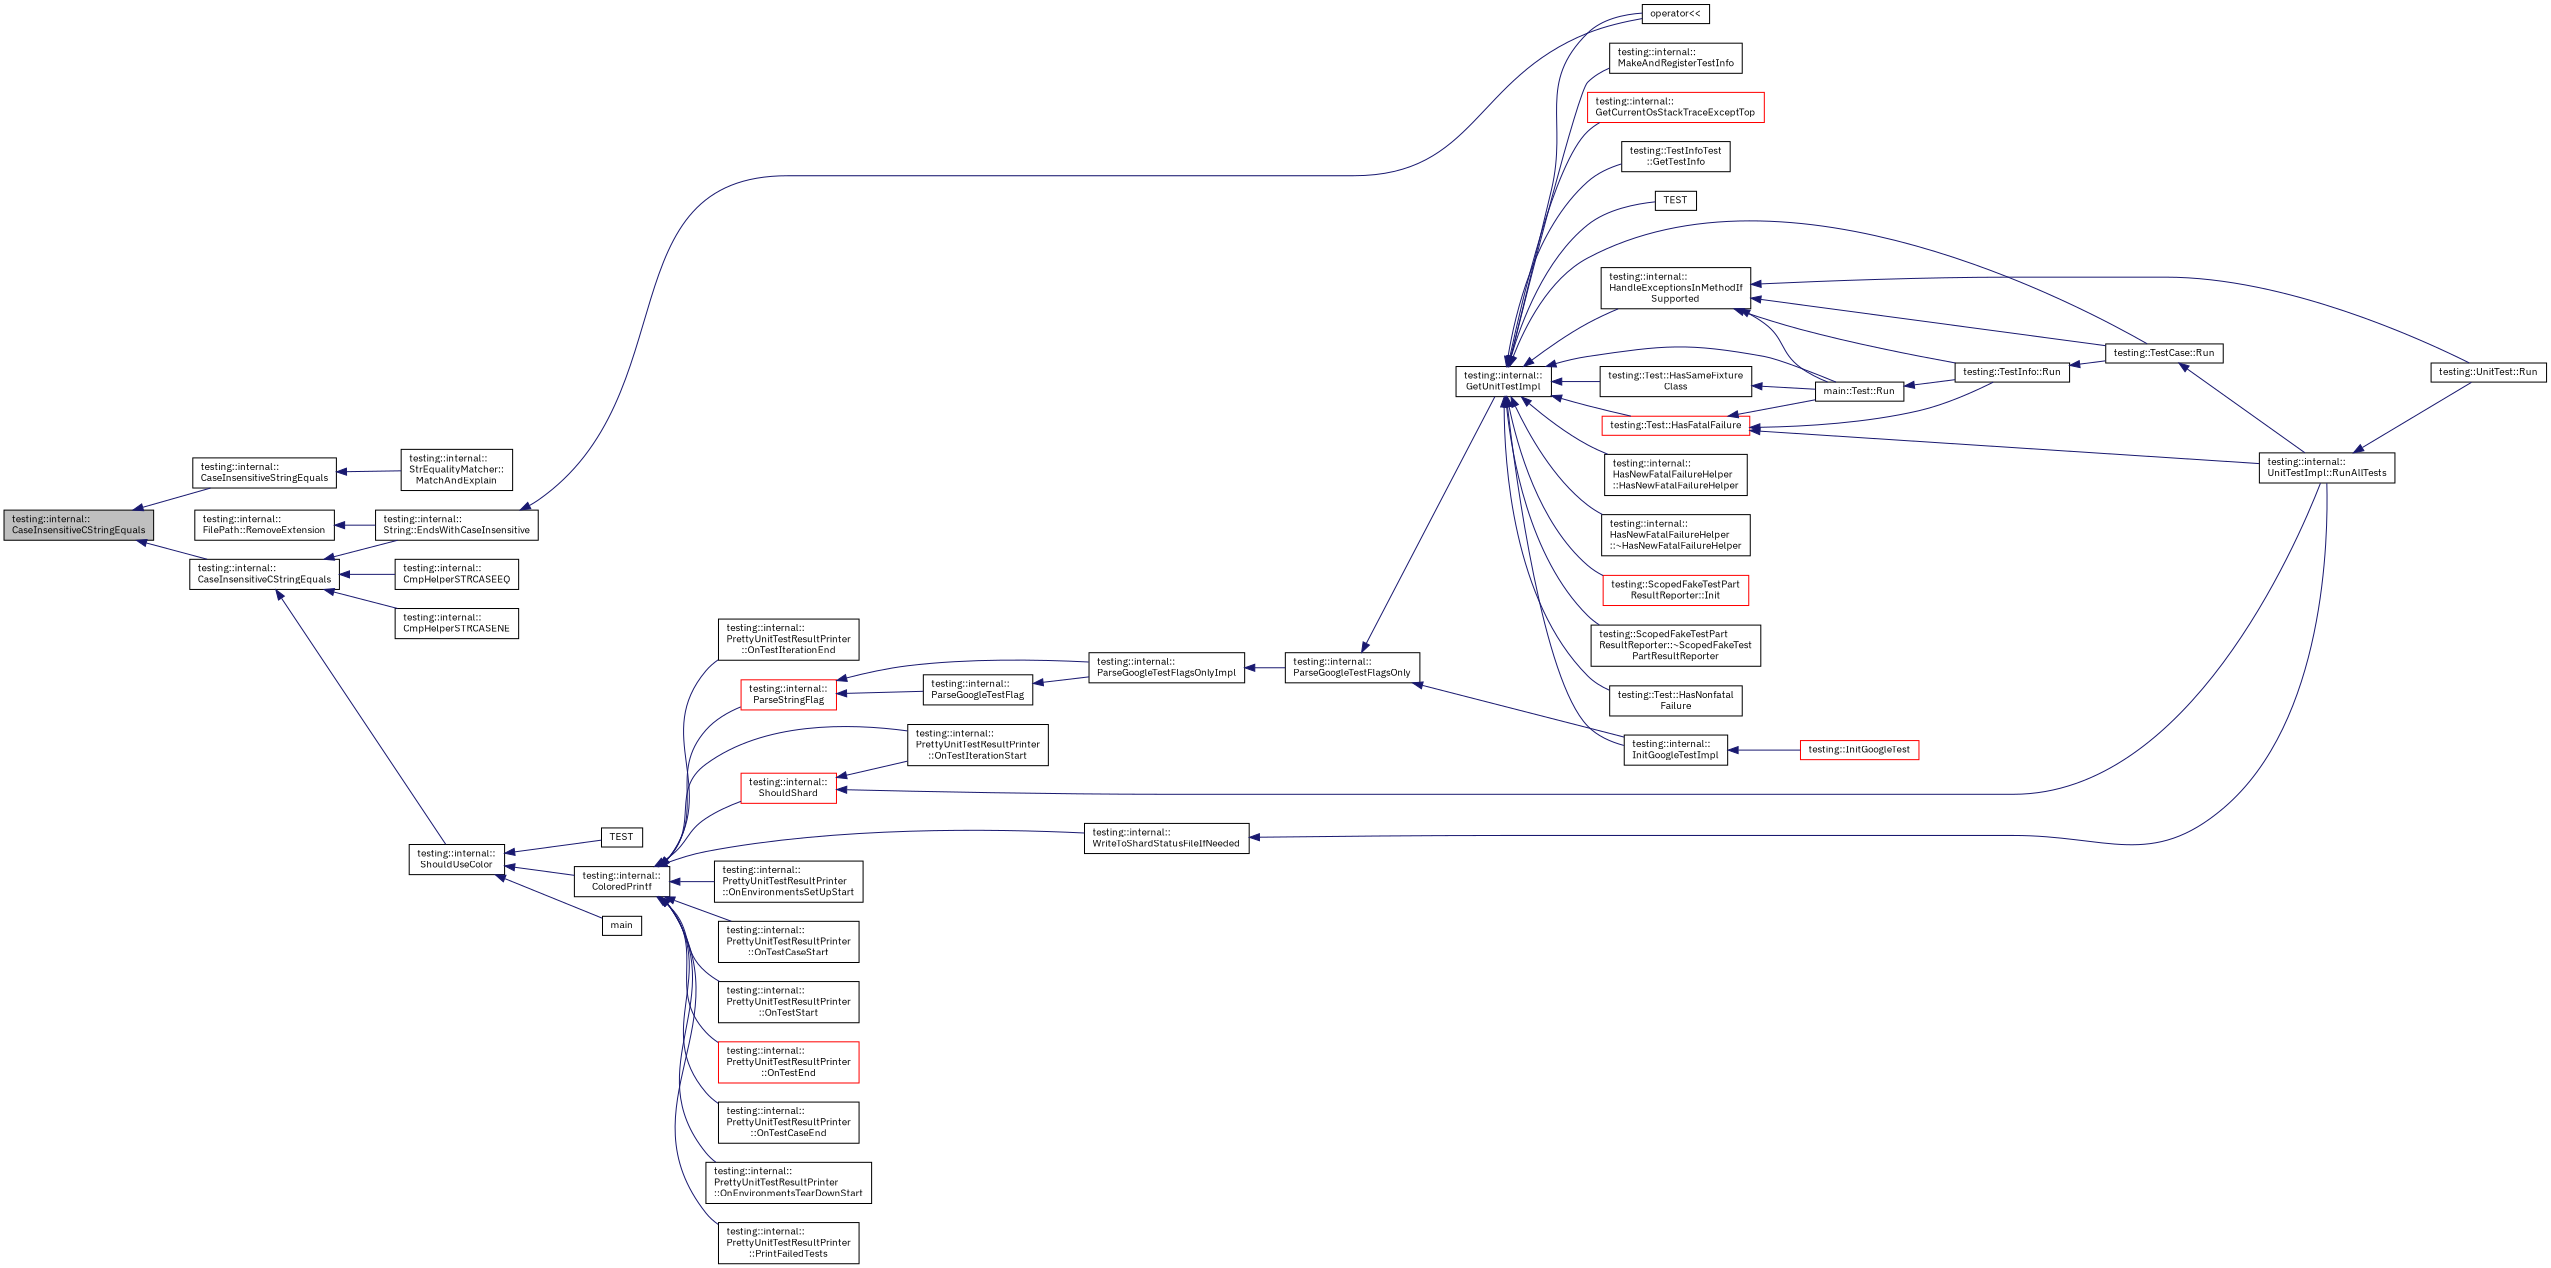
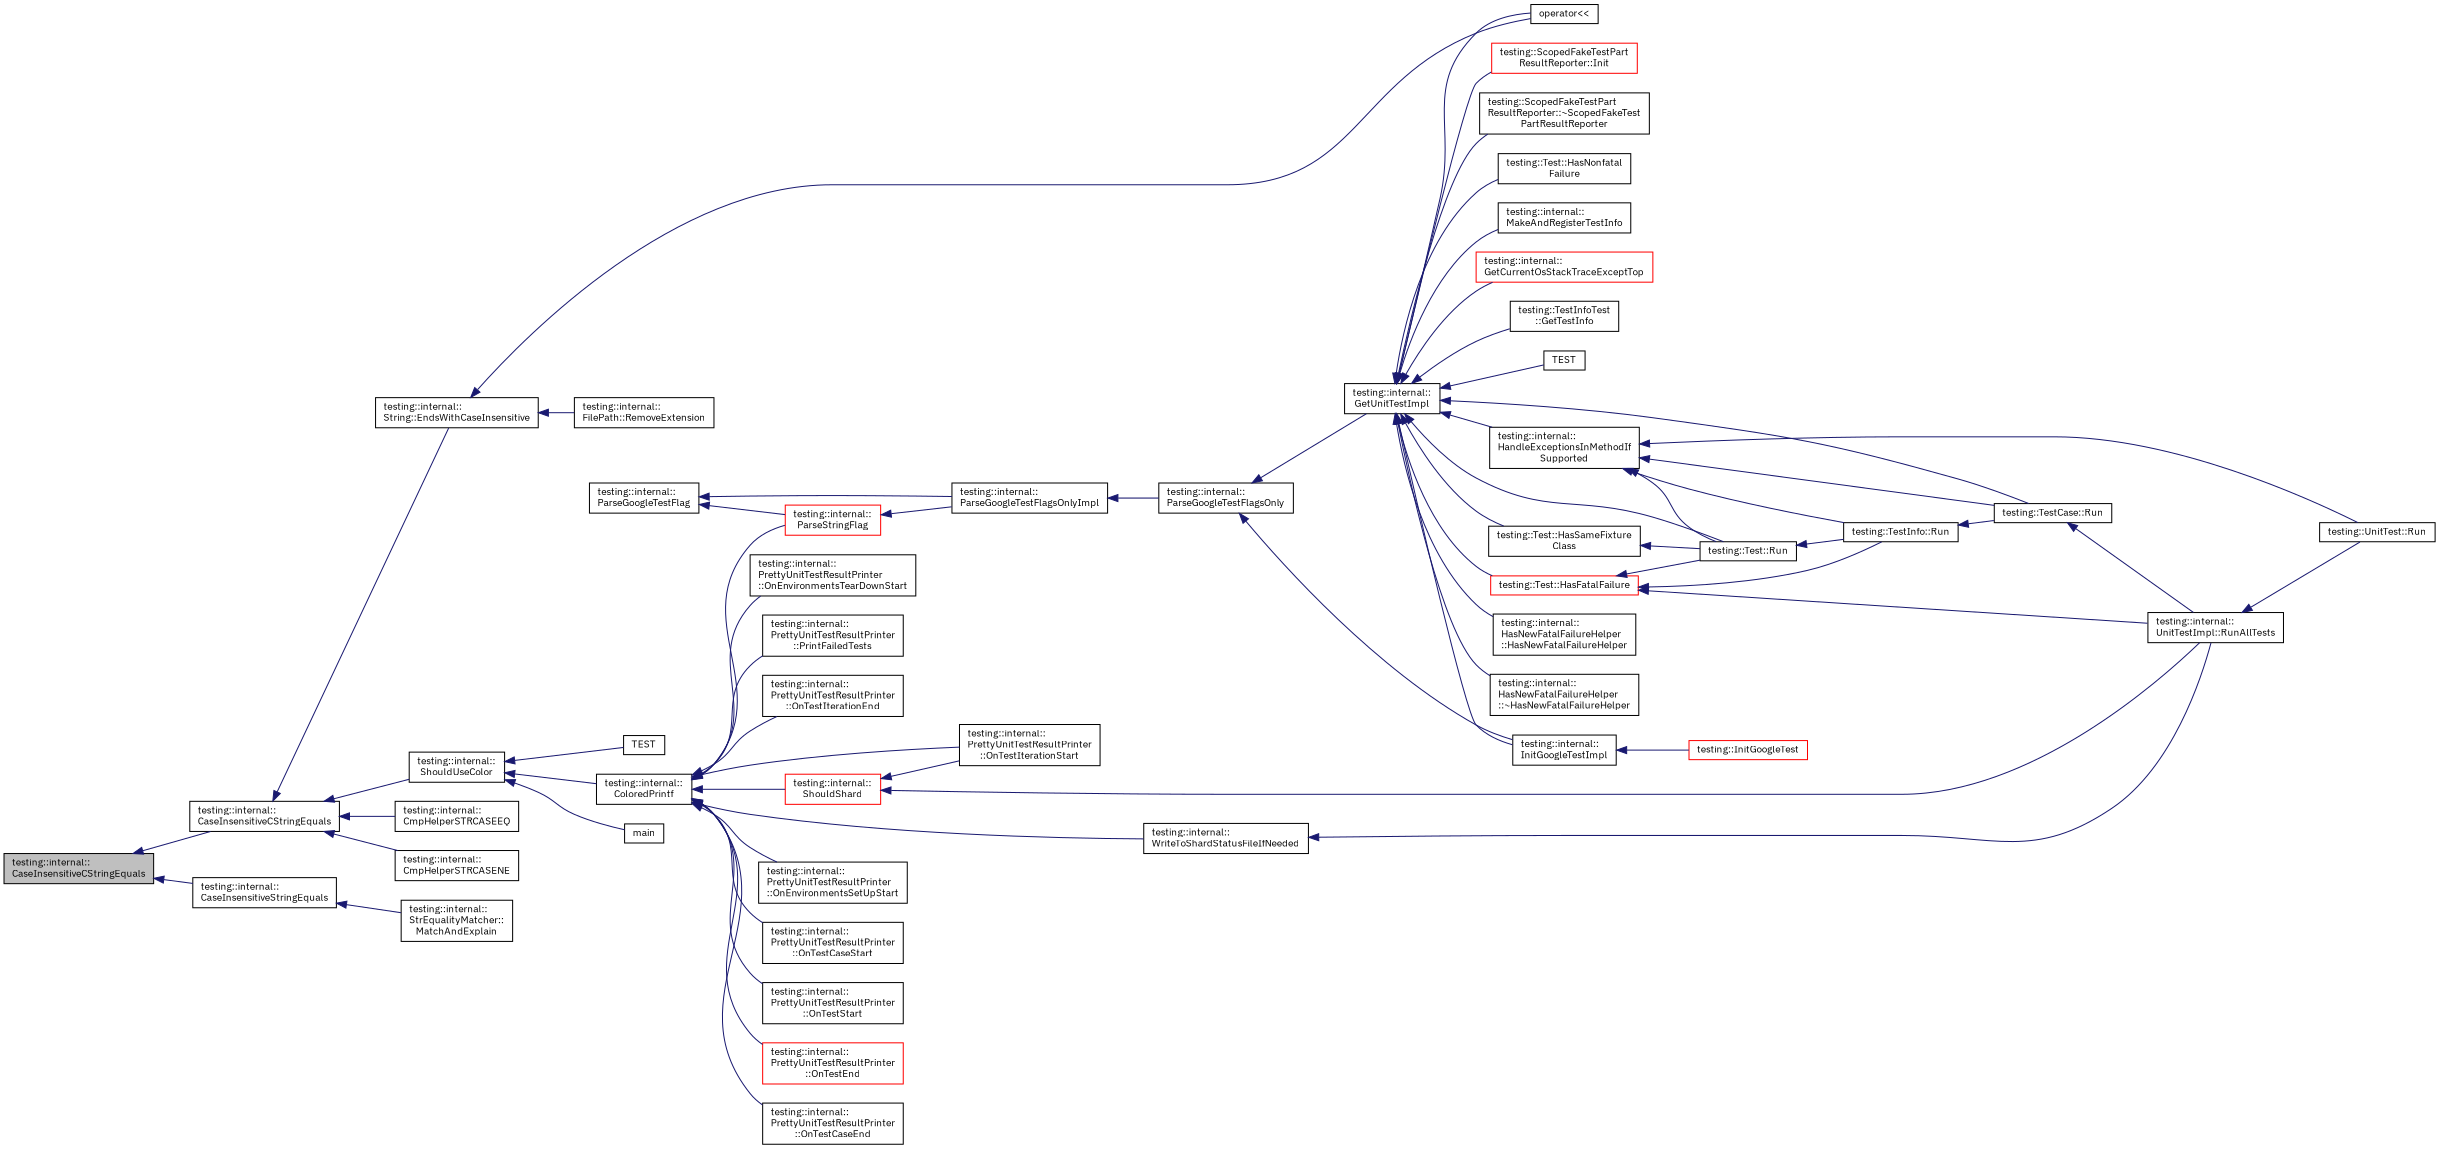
  digraph {
    fontname="IBM Plex Sans"
    rankdir=LR
    node [color=black fillcolor=white fontname="IBM Plex Sans" fontsize=10 shape=record style=filled]
    edge [color=midnightblue dir=back fontname="IBM Plex Sans" fontsize=10 labelfontname=Helvetica labelfontsize=10 style=solid]
    n1 [fillcolor=grey75 fontcolor=black height=0.2 label="testing::internal::\lCaseInsensitiveCStringEquals" width=0.4]
    n2 [height=0.2 label="testing::internal::\lCaseInsensitiveCStringEquals" width=0.4]
    n3 [height=0.2 label="testing::internal::\lCaseInsensitiveStringEquals" width=0.4]
    n4 [height=0.2 label="testing::internal::\lCmpHelperSTRCASEEQ" width=0.4]
    n5 [height=0.2 label="testing::internal::\lCmpHelperSTRCASENE" width=0.4]
    n6 [height=0.2 label="testing::internal::\lString::EndsWithCaseInsensitive" width=0.4]
    n7 [height=0.2 label="testing::internal::\lShouldUseColor" width=0.4]
    n8 [height=0.2 label="testing::internal::\lStrEqualityMatcher::\lMatchAndExplain" width=0.4]
    n9 [height=0.2 label="testing::internal::\lFilePath::RemoveExtension" width=0.4]
    n10 [height=0.2 label="operator\<\<" width=0.4]
    n11 [height=0.2 label="testing::internal::\lColoredPrintf" width=0.4]
    n12 [height=0.2 label=main width=0.4]
    n13 [height=0.2 label=TEST width=0.4]
    n14 [height=0.2 label="testing::internal::\lPrettyUnitTestResultPrinter\l::OnTestIterationStart" width=0.4]
    n15 [height=0.2 label="testing::internal::\lPrettyUnitTestResultPrinter\l::OnEnvironmentsSetUpStart" width=0.4]
    n16 [height=0.2 label="testing::internal::\lPrettyUnitTestResultPrinter\l::OnTestCaseStart" width=0.4]
    n17 [height=0.2 label="testing::internal::\lPrettyUnitTestResultPrinter\l::OnTestStart" width=0.4]
    n18 [color=red height=0.2 label="testing::internal::\lPrettyUnitTestResultPrinter\l::OnTestEnd" width=0.4]
    n19 [height=0.2 label="testing::internal::\lPrettyUnitTestResultPrinter\l::OnTestCaseEnd" width=0.4]
    n20 [height=0.2 label="testing::internal::\lPrettyUnitTestResultPrinter\l::OnEnvironmentsTearDownStart" width=0.4]
    n21 [height=0.2 label="testing::internal::\lPrettyUnitTestResultPrinter\l::PrintFailedTests" width=0.4]
    n22 [height=0.2 label="testing::internal::\lPrettyUnitTestResultPrinter\l::OnTestIterationEnd" width=0.4]
    n23 [height=0.2 label="testing::internal::\lWriteToShardStatusFileIfNeeded" width=0.4]
    n24 [color=red height=0.2 label="testing::internal::\lShouldShard" width=0.4]
    n25 [color=red height=0.2 label="testing::internal::\lParseStringFlag" width=0.4]
    n26 [height=0.2 label="testing::internal::\lUnitTestImpl::RunAllTests" width=0.4]
    n27 [height=0.2 label="testing::internal::\lParseGoogleTestFlag" width=0.4]
    n28 [height=0.2 label="testing::internal::\lParseGoogleTestFlagsOnlyImpl" width=0.4]
    n29 [height=0.2 label="testing::UnitTest::Run" width=0.4]
    n30 [height=0.2 label="testing::internal::\lParseGoogleTestFlagsOnly" width=0.4]
    n31 [height=0.2 label="testing::internal::\lGetUnitTestImpl" width=0.4]
    n32 [height=0.2 label="testing::internal::\lInitGoogleTestImpl" width=0.4]
    n33 [height=0.2 label="testing::internal::\lHasNewFatalFailureHelper\l::HasNewFatalFailureHelper" width=0.4]
    n34 [height=0.2 label="testing::internal::\lHasNewFatalFailureHelper\l::~HasNewFatalFailureHelper" width=0.4]
    n35 [color=red height=0.2 label="testing::ScopedFakeTestPart\lResultReporter::Init" width=0.4]
    n36 [height=0.2 label="testing::ScopedFakeTestPart\lResultReporter::~ScopedFakeTest\lPartResultReporter" width=0.4]
    n37 [height=0.2 label="testing::Test::HasSameFixture\lClass" width=0.4]
-   n38 [height=0.2 label="main::Test::Run" width=0.4]
+   n38 [height=0.2 label="testing::Test::Run" width=0.4]
    n39 [height=0.2 label="testing::TestCase::Run" width=0.4]
    n40 [height=0.2 label="testing::internal::\lHandleExceptionsInMethodIf\lSupported" width=0.4]
    n41 [color=red height=0.2 label="testing::Test::HasFatalFailure" width=0.4]
    n42 [height=0.2 label="testing::Test::HasNonfatal\lFailure" width=0.4]
    n43 [height=0.2 label="testing::internal::\lMakeAndRegisterTestInfo" width=0.4]
    n44 [color=red height=0.2 label="testing::internal::\lGetCurrentOsStackTraceExceptTop" width=0.4]
    n45 [height=0.2 label="testing::TestInfoTest\l::GetTestInfo" width=0.4]
    n46 [height=0.2 label=TEST width=0.4]
    n47 [color=red height=0.2 label="testing::InitGoogleTest" width=0.4]
    n48 [height=0.2 label="testing::TestInfo::Run" width=0.4]
    n1 -> n2
    n1 -> n3
    n2 -> n4
    n2 -> n5
    n2 -> n6
    n2 -> n7
    n3 -> n8
-   n9 -> n6
+   n6 -> n9
    n6 -> n10
    n7 -> n11
    n7 -> n12
    n7 -> n13
    n11 -> n14
    n11 -> n15
    n11 -> n16
    n11 -> n17
    n11 -> n18
    n11 -> n19
    n11 -> n20
    n11 -> n21
    n11 -> n22
    n11 -> n23
    n11 -> n24
    n11 -> n25
    n23 -> n26
    n24 -> n14
    n24 -> n26
-   n25 -> n27
+   n27 -> n25
    n25 -> n28
    n26 -> n29
    n27 -> n28
    n28 -> n30
    n30 -> n31
    n30 -> n32
    n31 -> n10
    n31 -> n32
    n31 -> n33
    n31 -> n34
    n31 -> n35
    n31 -> n36
    n31 -> n37
    n31 -> n38
    n31 -> n39
    n31 -> n40
    n31 -> n41
    n31 -> n42
    n31 -> n43
    n31 -> n44
    n31 -> n45
    n31 -> n46
    n32 -> n47
    n37 -> n38
    n38 -> n48
    n39 -> n26
    n40 -> n29
    n40 -> n38
    n40 -> n39
    n40 -> n48
    n41 -> n26
    n41 -> n38
    n41 -> n48
    n48 -> n39
  }
